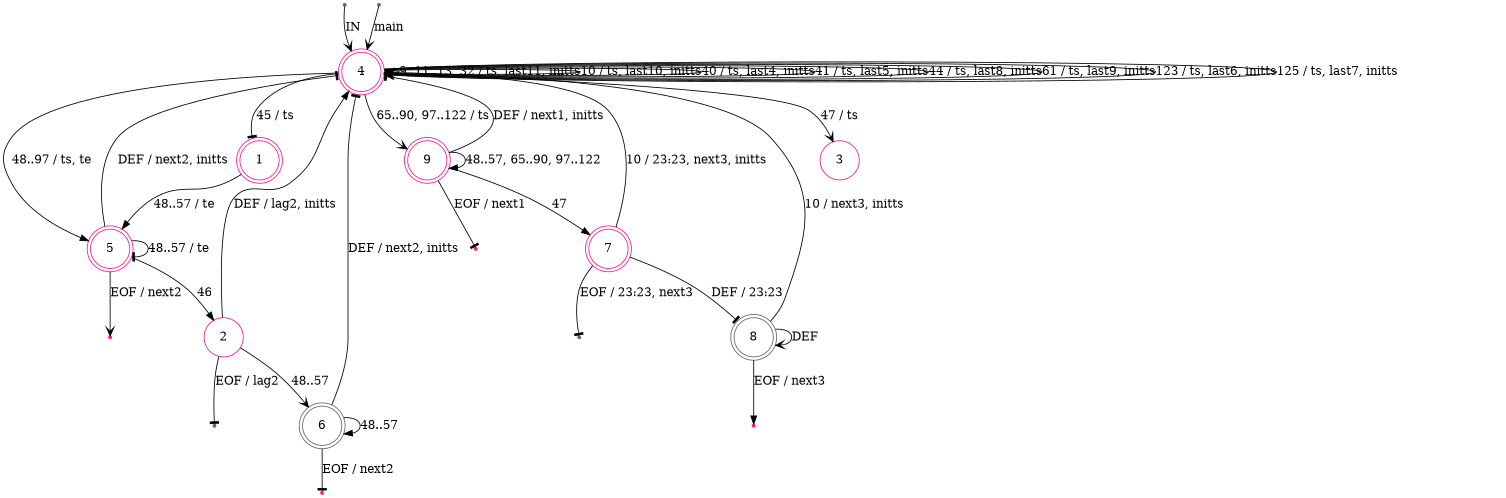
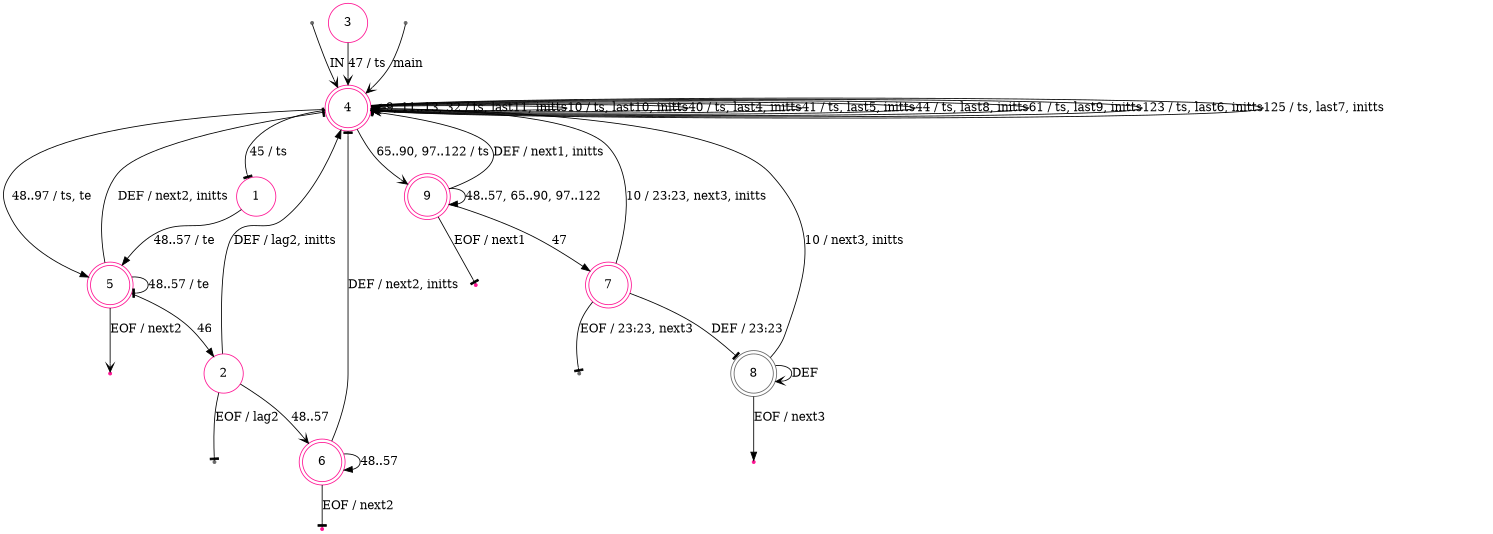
  digraph {
    rankdir=TB
    node [color=deeppink shape=point fixedsize=true]
    edge [arrowhead=vee]
    ENTRY [color=gray40 fixedsize=""]
    4 [height=0.65 shape=doublecircle]
    5 [height=0.65 shape=doublecircle]
    9 [height=0.65 shape=doublecircle]
-   1 [height=0.65 shape=doublecircle]
+   1 [height=0.65 shape=circle]
    3 [height=0.65 shape=circle]
    en_4 [color=gray40 fixedsize=""]
    eof_2 [color=gray40 fixedsize=""]
    eof_5 [fixedsize=""]
    eof_6 [fixedsize=""]
    eof_7 [color=gray40 fixedsize=""]
    eof_8 [fixedsize=""]
    eof_9 [fixedsize=""]
    2 [height=0.65 shape=circle]
    7 [height=0.65 shape=doublecircle]
-   6 [color=gray40 height=0.65 shape=doublecircle]
+   6 [height=0.65 shape=doublecircle]
    8 [color=gray40 height=0.65 shape=doublecircle]
    ENTRY -> 4 [label=IN]
    4 -> 4 [label="9, 11..13, 32 / ts, last11, initts"]
    4 -> 4 [arrowhead=tee label="10 / ts, last10, initts"]
    4 -> 4 [arrowhead=tee label="40 / ts, last4, initts"]
    4 -> 4 [arrowhead=normal label="41 / ts, last5, initts"]
    4 -> 4 [label="44 / ts, last8, initts"]
    4 -> 4 [label="61 / ts, last9, initts"]
    4 -> 4 [arrowhead=tee label="123 / ts, last6, initts"]
    4 -> 4 [label="125 / ts, last7, initts"]
    4 -> 5 [arrowhead=normal label="48..97 / ts, te"]
    4 -> 9 [label="65..90, 97..122 / ts"]
    4 -> 1 [arrowhead=tee label="45 / ts"]
-   4 -> 3 [label="47 / ts"]
+   3 -> 4 [label="47 / ts"]
    5 -> 4 [arrowhead=tee label="DEF / next2, initts"]
    5 -> 5 [arrowhead=tee label="48..57 / te"]
    5 -> eof_5 [label="EOF / next2"]
    5 -> 2 [arrowhead=normal label=46]
    9 -> 4 [arrowhead=tee label="DEF / next1, initts"]
    9 -> 9 [arrowhead=normal label="48..57, 65..90, 97..122"]
    9 -> eof_9 [arrowhead=tee label="EOF / next1"]
    9 -> 7 [arrowhead=normal label=47]
    1 -> 5 [arrowhead=normal label="48..57 / te"]
    en_4 -> 4 [label=main]
    2 -> 4 [arrowhead=normal label="DEF / lag2, initts"]
    2 -> eof_2 [arrowhead=tee label="EOF / lag2"]
    2 -> 6 [label="48..57"]
    7 -> 4 [label="10 / 23:23, next3, initts"]
    7 -> eof_7 [arrowhead=tee label="EOF / 23:23, next3"]
    7 -> 8 [arrowhead=tee label="DEF / 23:23"]
    6 -> 4 [arrowhead=tee label="DEF / next2, initts"]
    6 -> eof_6 [arrowhead=tee label="EOF / next2"]
    6 -> 6 [arrowhead=normal label="48..57"]
    8 -> 4 [label="10 / next3, initts"]
    8 -> eof_8 [arrowhead=normal label="EOF / next3"]
    8 -> 8 [label=DEF]
  }
